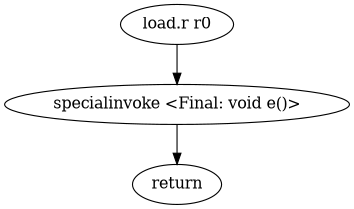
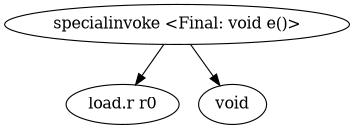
  digraph {
    "load.r r0"
    "specialinvoke <Final: void e()>"
-   return
-   "load.r r0" -> "specialinvoke <Final: void e()>"
+   return [label=void]
+   "specialinvoke <Final: void e()>" -> "load.r r0"
    "specialinvoke <Final: void e()>" -> return
  }
